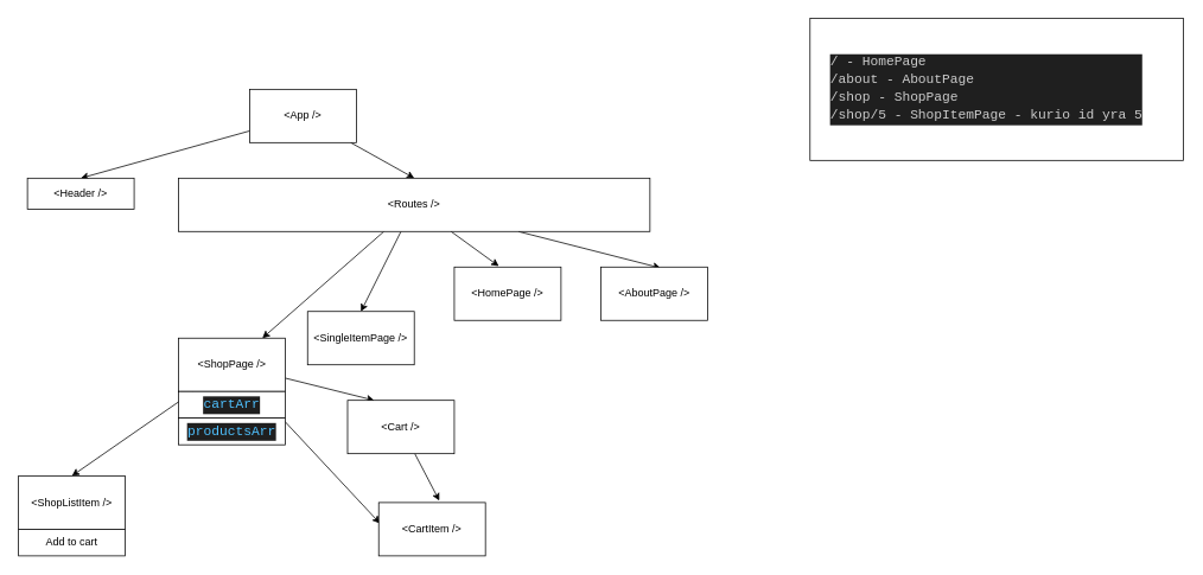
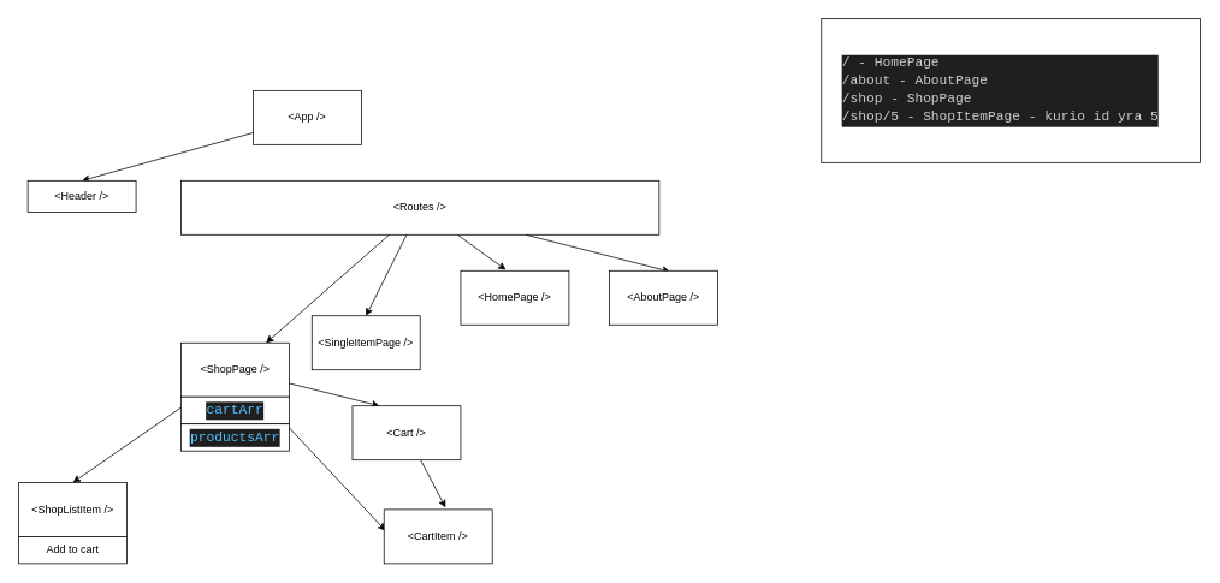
  <mxCell id="0" />
  <mxCell id="1" parent="0" />
  <mxCell id="2" style="edgeStyle=none;html=1;entryX=0.5;entryY=0;entryDx=0;entryDy=0;" parent="1" source="4" target="10" edge="1"><mxGeometry relative="1" as="geometry" /></mxCell>
- <mxCell id="3" style="edgeStyle=none;html=1;entryX=0.5;entryY=0;entryDx=0;entryDy=0;" parent="1" source="4" target="9" edge="1"><mxGeometry relative="1" as="geometry" /></mxCell>
  <mxCell id="4" value="&amp;lt;App /&amp;gt;" style="rounded=0;whiteSpace=wrap;html=1;" parent="1" vertex="1"><mxGeometry x="280" y="100" width="120" height="60" as="geometry" /></mxCell>
  <mxCell id="5" style="edgeStyle=none;html=1;" parent="1" source="9" target="16" edge="1"><mxGeometry relative="1" as="geometry" /></mxCell>
  <mxCell id="6" style="edgeStyle=none;html=1;entryX=0.417;entryY=-0.017;entryDx=0;entryDy=0;entryPerimeter=0;" parent="1" source="9" target="11" edge="1"><mxGeometry relative="1" as="geometry" /></mxCell>
  <mxCell id="7" style="edgeStyle=none;html=1;entryX=0.558;entryY=0.017;entryDx=0;entryDy=0;entryPerimeter=0;" parent="1" source="9" target="12" edge="1"><mxGeometry relative="1" as="geometry" /></mxCell>
  <mxCell id="8" style="edgeStyle=none;html=1;entryX=0.5;entryY=0;entryDx=0;entryDy=0;" parent="1" source="9" target="18" edge="1"><mxGeometry relative="1" as="geometry" /></mxCell>
  <mxCell id="9" value="&amp;lt;Routes /&amp;gt;" style="rounded=0;whiteSpace=wrap;html=1;" parent="1" vertex="1"><mxGeometry x="200" y="200" width="530" height="60" as="geometry" /></mxCell>
  <mxCell id="10" value="&amp;lt;Header /&amp;gt;" style="rounded=0;whiteSpace=wrap;html=1;" parent="1" vertex="1"><mxGeometry x="30" y="200" width="120" height="35" as="geometry" /></mxCell>
  <mxCell id="11" value="&amp;lt;HomePage /&amp;gt;" style="rounded=0;whiteSpace=wrap;html=1;" parent="1" vertex="1"><mxGeometry x="510" y="300" width="120" height="60" as="geometry" /></mxCell>
  <mxCell id="12" value="&amp;lt;AboutPage /&amp;gt;" style="rounded=0;whiteSpace=wrap;html=1;" parent="1" vertex="1"><mxGeometry x="675" y="300" width="120" height="60" as="geometry" /></mxCell>
  <mxCell id="13" style="edgeStyle=none;html=1;entryX=0.5;entryY=0;entryDx=0;entryDy=0;" parent="1" source="16" target="17" edge="1"><mxGeometry relative="1" as="geometry" /></mxCell>
  <mxCell id="14" style="edgeStyle=none;html=1;entryX=0.25;entryY=0;entryDx=0;entryDy=0;" edge="1" parent="1" source="16" target="21"><mxGeometry relative="1" as="geometry" /></mxCell>
  <mxCell id="15" style="edgeStyle=none;html=1;entryX=0.012;entryY=0.391;entryDx=0;entryDy=0;entryPerimeter=0;" edge="1" parent="1" source="16" target="22"><mxGeometry relative="1" as="geometry" /></mxCell>
  <mxCell id="16" value="&amp;lt;ShopPage /&amp;gt;" style="rounded=0;whiteSpace=wrap;html=1;" parent="1" vertex="1"><mxGeometry x="200" y="380" width="120" height="60" as="geometry" /></mxCell>
  <mxCell id="17" value="&amp;lt;ShopListItem /&amp;gt;" style="rounded=0;whiteSpace=wrap;html=1;" parent="1" vertex="1"><mxGeometry x="20" y="535" width="120" height="60" as="geometry" /></mxCell>
  <mxCell id="18" value="&amp;lt;SingleItemPage /&amp;gt;" style="rounded=0;whiteSpace=wrap;html=1;" parent="1" vertex="1"><mxGeometry x="345" y="350" width="120" height="60" as="geometry" /></mxCell>
  <mxCell id="19" value="&lt;div style=&quot;color: rgb(204, 204, 204); background-color: rgb(31, 31, 31); font-family: &amp;quot;Cascadia code PL&amp;quot;, Menlo, Monaco, &amp;quot;Courier New&amp;quot;, monospace, Consolas, &amp;quot;Courier New&amp;quot;, monospace; font-size: 15px; line-height: 20px;&quot;&gt;&lt;div&gt;/ - HomePage&lt;/div&gt;&lt;div&gt;/about - AboutPage&lt;/div&gt;&lt;div&gt;/shop - ShopPage&lt;/div&gt;&lt;div&gt;/shop/5 - ShopItemPage - kurio id yra 5&lt;/div&gt;&lt;/div&gt;" style="rounded=0;whiteSpace=wrap;html=1;align=left;spacingLeft=21;" parent="1" vertex="1"><mxGeometry x="910" width="420" height="160" as="geometry" y="20" /></mxCell>
  <mxCell id="20" style="edgeStyle=none;html=1;entryX=0.568;entryY=-0.035;entryDx=0;entryDy=0;entryPerimeter=0;" edge="1" parent="1" source="21" target="22"><mxGeometry relative="1" as="geometry" /></mxCell>
  <mxCell id="21" value="&amp;lt;Cart /&amp;gt;" style="rounded=0;whiteSpace=wrap;html=1;" vertex="1" parent="1"><mxGeometry x="390" y="450" width="120" height="60" as="geometry" /></mxCell>
  <mxCell id="22" value="&amp;lt;CartItem /&amp;gt;" style="rounded=0;whiteSpace=wrap;html=1;" vertex="1" parent="1"><mxGeometry x="425" y="565" width="120" height="60" as="geometry" /></mxCell>
  <mxCell id="23" value="Add to cart" style="rounded=0;whiteSpace=wrap;html=1;" vertex="1" parent="1"><mxGeometry x="20" y="595" width="120" height="30" as="geometry" /></mxCell>
  <mxCell id="24" value="&lt;div style=&quot;color: rgb(204, 204, 204); background-color: rgb(31, 31, 31); font-family: &amp;quot;Cascadia code PL&amp;quot;, Menlo, Monaco, &amp;quot;Courier New&amp;quot;, monospace, Consolas, &amp;quot;Courier New&amp;quot;, monospace; font-size: 15px; line-height: 20px;&quot;&gt;&lt;span style=&quot;color: #4fc1ff;&quot;&gt;cartArr&lt;/span&gt;&lt;/div&gt;" style="rounded=0;whiteSpace=wrap;html=1;" vertex="1" parent="1"><mxGeometry x="200" y="440" width="120" height="30" as="geometry" /></mxCell>
  <mxCell id="25" value="&lt;div style=&quot;color: rgb(204, 204, 204); background-color: rgb(31, 31, 31); font-family: &amp;quot;Cascadia code PL&amp;quot;, Menlo, Monaco, &amp;quot;Courier New&amp;quot;, monospace, Consolas, &amp;quot;Courier New&amp;quot;, monospace; font-size: 15px; line-height: 20px;&quot;&gt;&lt;span style=&quot;color: #4fc1ff;&quot;&gt;productsArr&lt;/span&gt;&lt;/div&gt;" style="rounded=0;whiteSpace=wrap;html=1;" vertex="1" parent="1"><mxGeometry x="200" y="470" width="120" height="30" as="geometry" /></mxCell>
